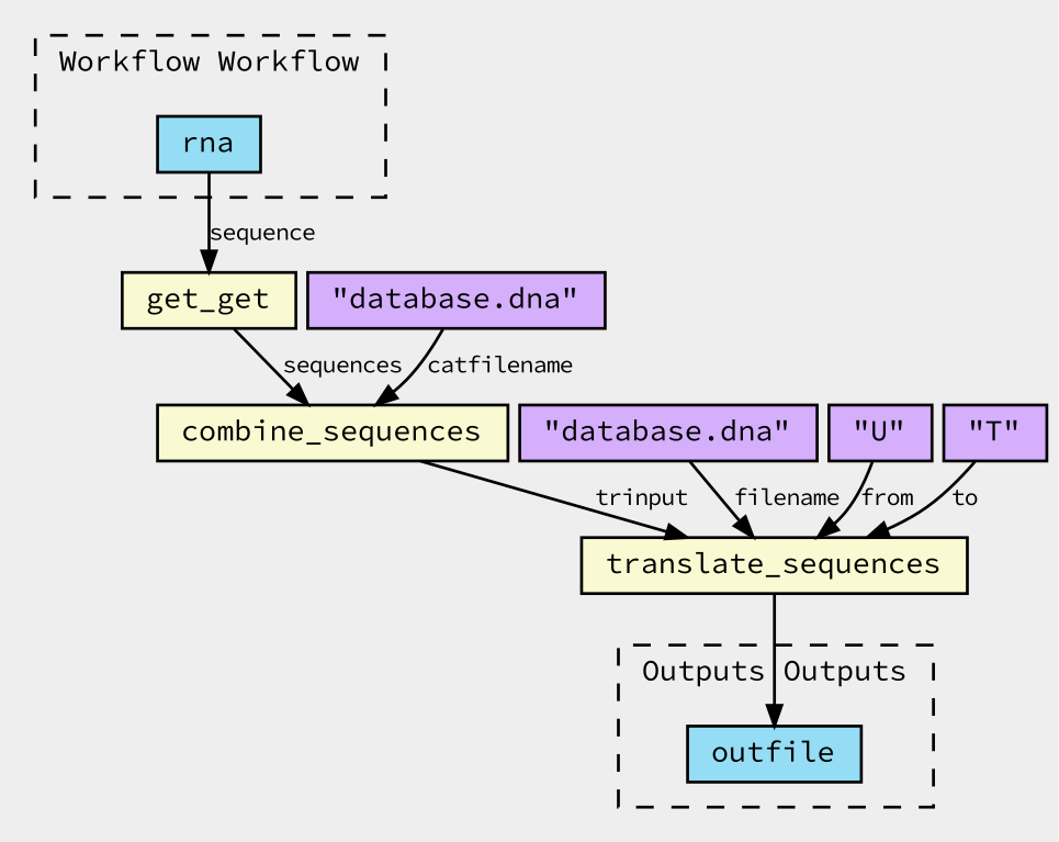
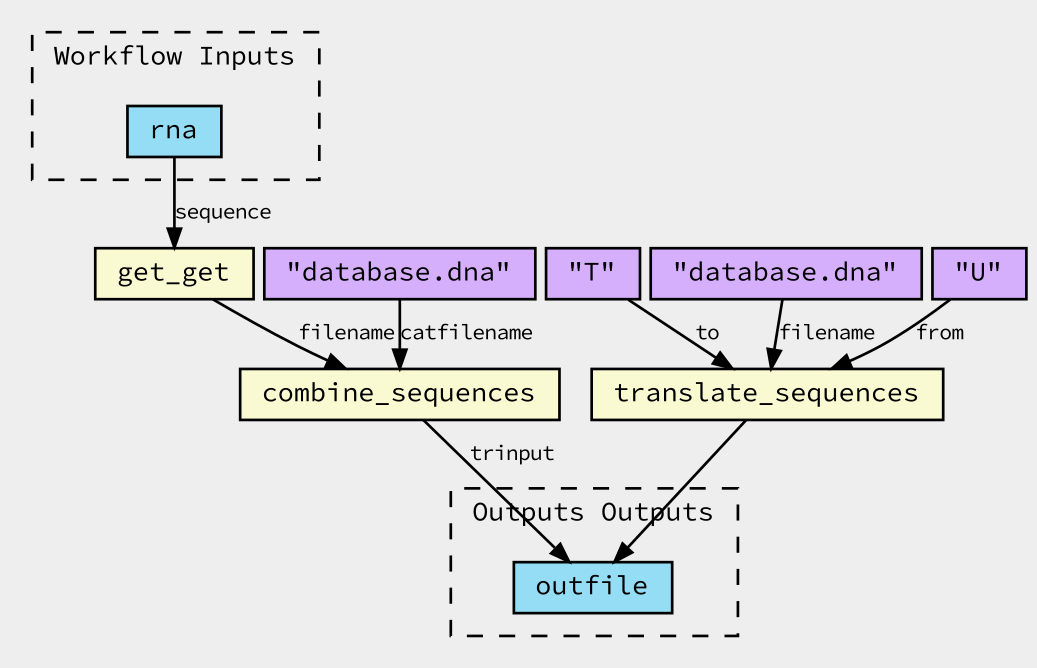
  digraph {
    bgcolor="#eeeeee"
    clusterrank=local
    color=black
    fontname="Source Code Pro"
    fontsize=10
    labeljust=left
    nodesep=0.05
    ranksep=0.22
    node [color=black fillcolor="#D5AEFC" fontcolor=black fontname="Source Code Pro" fontsize=10 shape=record style=filled]
    edge [arrowsize=0.7 color=black fontcolor=black fontname="Source Code Pro" fontsize=8]
    n1 [fillcolor="#94DDF4" height=0 label=rna width=0]
    n2 [fillcolor="#94DDF4" height=0 label=outfile width=0]
    n3 [fillcolor=lightgoldenrodyellow height=0 label=get_get width=0]
    n4 [fillcolor=lightgoldenrodyellow height=0 label=combine_sequences width=0]
    n5 [fillcolor=lightgoldenrodyellow height=0 label=translate_sequences width=0]
    n6 [height=0 label="\"database.dna\"" width=0]
    n7 [height=0 label="\"database.dna\"" width=0]
    n8 [height=0 label="\"U\"" width=0]
    n9 [height=0 label="\"T\"" width=0]
    subgraph cluster_1 {
-     label="Workflow Workflow"
+     label="Workflow Inputs"
      rank=same
      style=dashed
      n1
    }
    subgraph cluster_2 {
      label="Outputs Outputs"
      rank=same
      style=dashed
      n2
    }
    n1 -> n3 [label=sequence]
-   n3 -> n4 [label=sequences]
-   n4 -> n5 [label=trinput]
+   n3 -> n4 [label=filename]
+   n4 -> n2 [label=trinput]
    n5 -> n2
    n6 -> n4 [label=catfilename]
    n7 -> n5 [label=filename]
    n8 -> n5 [label=from]
    n9 -> n5 [label=to]
  }
